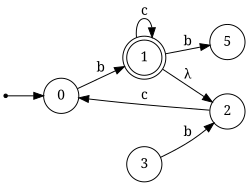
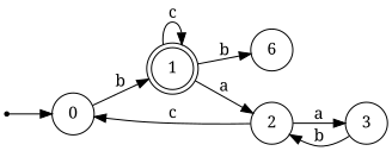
  digraph {
    fontname="Noto Serif"
    rankdir=LR
    node [fontname="Noto Serif" shape=circle]
    edge [fontname="Noto Serif"]
    start [shape=point]
    0
    1 [shape=doublecircle]
    2
-   5
+   5 [label=6]
    3
    start -> 0
    0 -> 1 [label=b]
    1 -> 1 [label=c]
-   1 -> 2 [label="λ"]
+   1 -> 2 [label=a]
    1 -> 5 [label=b]
    2 -> 0 [label=c]
+   2 -> 3 [label=a]
    3 -> 2 [label=b]
  }
